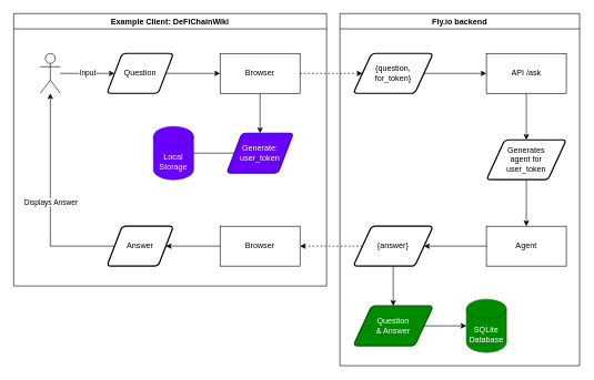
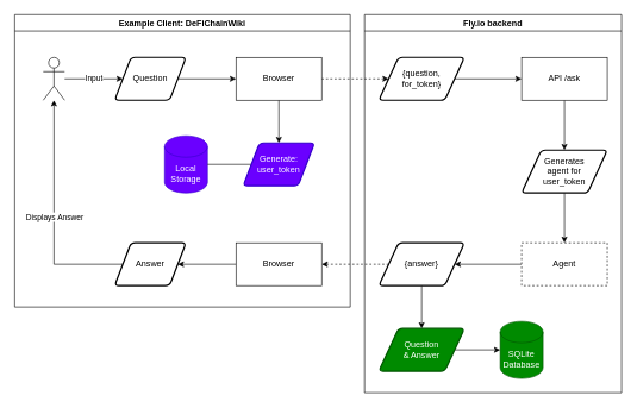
  <mxCell id="0" />
  <mxCell id="1" parent="0" />
  <mxCell id="2" value="Input" style="edgeStyle=orthogonalEdgeStyle;rounded=0;orthogonalLoop=1;jettySize=auto;html=1;" parent="1" source="3" target="5" edge="1"><mxGeometry relative="1" as="geometry" /></mxCell>
  <mxCell id="3" value="" style="shape=umlActor;verticalLabelPosition=bottom;verticalAlign=top;html=1;outlineConnect=0;" parent="1" vertex="1"><mxGeometry x="60" y="80" width="30" height="60" as="geometry" /></mxCell>
  <mxCell id="4" style="edgeStyle=orthogonalEdgeStyle;rounded=0;orthogonalLoop=1;jettySize=auto;html=1;" parent="1" source="5" target="8" edge="1"><mxGeometry relative="1" as="geometry" /></mxCell>
  <mxCell id="5" value="Question" style="shape=parallelogram;html=1;strokeWidth=2;perimeter=parallelogramPerimeter;whiteSpace=wrap;rounded=1;arcSize=12;size=0.23;" parent="1" vertex="1"><mxGeometry x="160" y="80" width="100" height="60" as="geometry" /></mxCell>
  <mxCell id="6" style="edgeStyle=orthogonalEdgeStyle;rounded=0;orthogonalLoop=1;jettySize=auto;html=1;" parent="1" source="8" target="21" edge="1"><mxGeometry relative="1" as="geometry"><mxPoint x="390" y="200" as="targetPoint" /></mxGeometry></mxCell>
  <mxCell id="7" value="" style="edgeStyle=orthogonalEdgeStyle;rounded=0;orthogonalLoop=1;jettySize=auto;html=1;dashed=1;" parent="1" source="8" target="22" edge="1"><mxGeometry relative="1" as="geometry"><mxPoint x="540" y="110" as="targetPoint" /></mxGeometry></mxCell>
  <mxCell id="8" value="Browser" style="rounded=0;whiteSpace=wrap;html=1;" parent="1" vertex="1"><mxGeometry x="330" y="80" width="120" height="60" as="geometry" /></mxCell>
  <mxCell id="9" value="Local Storage" style="shape=cylinder3;whiteSpace=wrap;html=1;boundedLbl=1;backgroundOutline=1;size=15;fillColor=#6a00ff;fontColor=#ffffff;strokeColor=#3700CC;" parent="1" vertex="1"><mxGeometry x="230" y="190" width="60" height="80" as="geometry" /></mxCell>
  <mxCell id="10" value="" style="edgeStyle=orthogonalEdgeStyle;rounded=0;orthogonalLoop=1;jettySize=auto;html=1;" parent="1" source="22" target="12" edge="1"><mxGeometry relative="1" as="geometry"><mxPoint x="640" y="110" as="sourcePoint" /></mxGeometry></mxCell>
  <mxCell id="11" style="edgeStyle=orthogonalEdgeStyle;rounded=0;orthogonalLoop=1;jettySize=auto;html=1;" parent="1" source="12" target="24" edge="1"><mxGeometry relative="1" as="geometry" /></mxCell>
  <mxCell id="12" value="API /ask" style="whiteSpace=wrap;html=1;rounded=0;" parent="1" vertex="1"><mxGeometry x="730" y="80" width="120" height="60" as="geometry" /></mxCell>
  <mxCell id="13" style="edgeStyle=orthogonalEdgeStyle;rounded=0;orthogonalLoop=1;jettySize=auto;html=1;" parent="1" source="14" target="29" edge="1"><mxGeometry relative="1" as="geometry" /></mxCell>
- <mxCell id="14" value="Agent" style="whiteSpace=wrap;html=1;rounded=0;" parent="1" vertex="1"><mxGeometry x="730" y="340" width="120" height="60" as="geometry" /></mxCell>
+ <mxCell id="14" value="Agent" style="whiteSpace=wrap;html=1;rounded=0;dashed=1;" parent="1" vertex="1"><mxGeometry x="730" y="340" width="120" height="60" as="geometry" /></mxCell>
  <mxCell id="15" value="SQLite Database" style="shape=cylinder3;whiteSpace=wrap;html=1;boundedLbl=1;backgroundOutline=1;size=15;fillColor=#008a00;fontColor=#ffffff;strokeColor=#005700;" parent="1" vertex="1"><mxGeometry x="700" y="450" width="60" height="80" as="geometry" /></mxCell>
  <mxCell id="16" style="edgeStyle=orthogonalEdgeStyle;rounded=0;orthogonalLoop=1;jettySize=auto;html=1;" parent="1" source="30" target="3" edge="1"><mxGeometry relative="1" as="geometry"><mxPoint x="-10" y="470" as="sourcePoint" /></mxGeometry></mxCell>
  <mxCell id="17" value="Displays Answer" style="edgeLabel;html=1;align=center;verticalAlign=middle;resizable=0;points=[];" parent="16" vertex="1" connectable="0"><mxGeometry relative="1" as="geometry"><mxPoint as="offset" /></mxGeometry></mxCell>
  <mxCell id="18" style="edgeStyle=orthogonalEdgeStyle;rounded=0;orthogonalLoop=1;jettySize=auto;html=1;" parent="1" source="19" target="30" edge="1"><mxGeometry relative="1" as="geometry" /></mxCell>
  <mxCell id="19" value="Browser" style="rounded=0;whiteSpace=wrap;html=1;" parent="1" vertex="1"><mxGeometry x="330" y="340" width="120" height="60" as="geometry" /></mxCell>
  <mxCell id="20" style="edgeStyle=orthogonalEdgeStyle;rounded=0;orthogonalLoop=1;jettySize=auto;html=1;endArrow=none;" parent="1" source="21" target="9" edge="1"><mxGeometry relative="1" as="geometry" /></mxCell>
  <mxCell id="21" value="Generate:&lt;br&gt;user_token" style="shape=parallelogram;html=1;strokeWidth=2;perimeter=parallelogramPerimeter;whiteSpace=wrap;rounded=1;arcSize=12;size=0.23;fillColor=#6a00ff;fontColor=#ffffff;strokeColor=#3700CC;" parent="1" vertex="1"><mxGeometry x="340" y="200" width="100" height="60" as="geometry" /></mxCell>
  <mxCell id="22" value="{question,&lt;br&gt;for_token}" style="shape=parallelogram;html=1;strokeWidth=2;perimeter=parallelogramPerimeter;whiteSpace=wrap;rounded=1;arcSize=12;size=0.23;" parent="1" vertex="1"><mxGeometry x="530" y="80" width="120" height="60" as="geometry" /></mxCell>
  <mxCell id="23" style="edgeStyle=orthogonalEdgeStyle;rounded=0;orthogonalLoop=1;jettySize=auto;html=1;" parent="1" source="24" target="14" edge="1"><mxGeometry relative="1" as="geometry" /></mxCell>
  <mxCell id="24" value="Generates&lt;br&gt;agent for&lt;br&gt;user_token" style="shape=parallelogram;html=1;strokeWidth=2;perimeter=parallelogramPerimeter;whiteSpace=wrap;rounded=1;arcSize=12;size=0.23;" parent="1" vertex="1"><mxGeometry x="730" y="210" width="120" height="60" as="geometry" /></mxCell>
  <mxCell id="25" style="edgeStyle=orthogonalEdgeStyle;rounded=0;orthogonalLoop=1;jettySize=auto;html=1;" parent="1" source="26" target="15" edge="1"><mxGeometry relative="1" as="geometry" /></mxCell>
  <mxCell id="26" value="Question&lt;br&gt;&amp;amp; Answer" style="shape=parallelogram;html=1;strokeWidth=2;perimeter=parallelogramPerimeter;whiteSpace=wrap;rounded=1;arcSize=12;size=0.23;fillColor=#008a00;fontColor=#ffffff;strokeColor=#005700;" parent="1" vertex="1"><mxGeometry x="530" y="460" width="120" height="60" as="geometry" /></mxCell>
  <mxCell id="27" style="edgeStyle=orthogonalEdgeStyle;rounded=0;orthogonalLoop=1;jettySize=auto;html=1;dashed=1;" parent="1" source="29" target="19" edge="1"><mxGeometry relative="1" as="geometry" /></mxCell>
  <mxCell id="28" style="edgeStyle=orthogonalEdgeStyle;rounded=0;orthogonalLoop=1;jettySize=auto;html=1;" parent="1" source="29" target="26" edge="1"><mxGeometry relative="1" as="geometry" /></mxCell>
  <mxCell id="29" value="{answer}" style="shape=parallelogram;html=1;strokeWidth=2;perimeter=parallelogramPerimeter;whiteSpace=wrap;rounded=1;arcSize=12;size=0.23;" parent="1" vertex="1"><mxGeometry x="530" y="340" width="120" height="60" as="geometry" /></mxCell>
  <mxCell id="30" value="Answer" style="shape=parallelogram;html=1;strokeWidth=2;perimeter=parallelogramPerimeter;whiteSpace=wrap;rounded=1;arcSize=12;size=0.23;" parent="1" vertex="1"><mxGeometry x="160" y="340" width="100" height="60" as="geometry" /></mxCell>
  <mxCell id="31" value="Example Client: DeFiChainWiki" style="swimlane;whiteSpace=wrap;html=1;" vertex="1" parent="1"><mxGeometry x="20" y="20" width="470" height="410" as="geometry"><mxRectangle x="-100" y="160" width="140" height="30" as="alternateBounds" /></mxGeometry></mxCell>
  <mxCell id="32" value="Fly.io backend" style="swimlane;whiteSpace=wrap;html=1;" vertex="1" parent="1"><mxGeometry x="510" y="20" width="360" height="530" as="geometry"><mxRectangle x="-100" y="160" width="140" height="30" as="alternateBounds" /></mxGeometry></mxCell>
